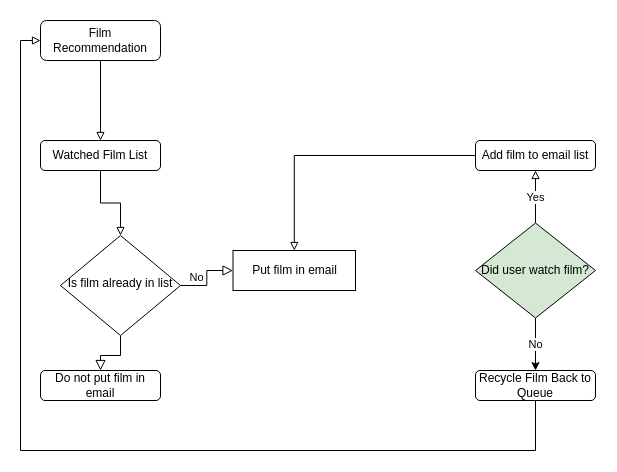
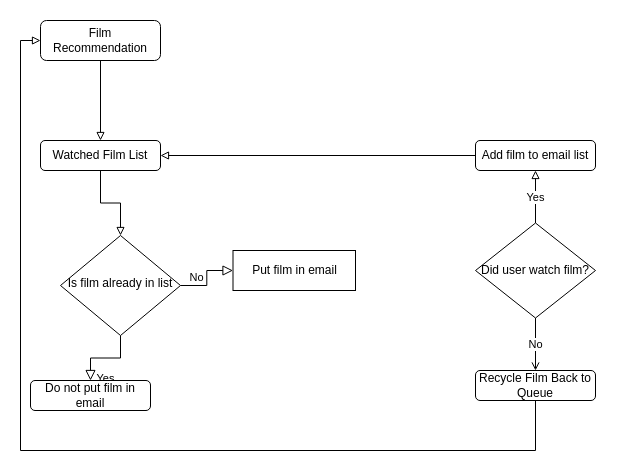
  <mxCell id="0" />
  <mxCell id="1" parent="0" />
  <mxCell id="2" style="edgeStyle=orthogonalEdgeStyle;rounded=0;orthogonalLoop=1;jettySize=auto;html=1;entryX=0.5;entryY=0;entryDx=0;entryDy=0;endArrow=block;endFill=0;" edge="1" parent="1" source="3" target="9"><mxGeometry relative="1" as="geometry" /></mxCell>
  <mxCell id="3" value="Film Recommendation" style="rounded=1;whiteSpace=wrap;html=1;fontSize=12;glass=0;strokeWidth=1;shadow=0;" parent="1" vertex="1"><mxGeometry x="40" y="20" width="120" height="40" as="geometry" /></mxCell>
  <mxCell id="4" value="Yes" style="rounded=0;html=1;jettySize=auto;orthogonalLoop=1;fontSize=11;endArrow=block;endFill=0;endSize=8;strokeWidth=1;shadow=0;labelBackgroundColor=none;edgeStyle=orthogonalEdgeStyle;entryX=0.5;entryY=0;entryDx=0;entryDy=0;" parent="1" source="6" target="10" edge="1"><mxGeometry y="20" relative="1" as="geometry"><mxPoint as="offset" /><mxPoint x="100" y="355" as="targetPoint" /></mxGeometry></mxCell>
  <mxCell id="5" value="No" style="edgeStyle=orthogonalEdgeStyle;rounded=0;html=1;jettySize=auto;orthogonalLoop=1;fontSize=11;endArrow=block;endFill=0;endSize=8;strokeWidth=1;shadow=0;labelBackgroundColor=none;" parent="1" source="6" target="7" edge="1"><mxGeometry y="10" relative="1" as="geometry"><mxPoint as="offset" /></mxGeometry></mxCell>
  <mxCell id="6" value="Is film already in list" style="rhombus;whiteSpace=wrap;html=1;shadow=0;fontFamily=Helvetica;fontSize=12;align=center;strokeWidth=1;spacing=6;spacingTop=-4;" parent="1" vertex="1"><mxGeometry x="60" y="235" width="120" height="100" as="geometry" /></mxCell>
  <mxCell id="7" value="Put film in email" style="whiteSpace=wrap;html=1;fontSize=12;glass=0;strokeWidth=1;shadow=0;rounded=0;" parent="1" vertex="1"><mxGeometry x="232.5" y="250" width="122.5" height="40" as="geometry" /></mxCell>
  <mxCell id="8" style="edgeStyle=orthogonalEdgeStyle;rounded=0;orthogonalLoop=1;jettySize=auto;html=1;entryX=0.5;entryY=0;entryDx=0;entryDy=0;endArrow=block;endFill=0;" edge="1" parent="1" source="9" target="6"><mxGeometry relative="1" as="geometry" /></mxCell>
  <mxCell id="9" value="Watched Film List" style="rounded=1;whiteSpace=wrap;html=1;" vertex="1" parent="1"><mxGeometry x="40" y="140" width="120" height="30" as="geometry" /></mxCell>
- <mxCell id="10" value="Do not put film in email" style="rounded=1;whiteSpace=wrap;html=1;" vertex="1" parent="1"><mxGeometry x="40" y="370" width="120" height="30" as="geometry" /></mxCell>
+ <mxCell id="10" value="Do not put film in email" style="rounded=1;whiteSpace=wrap;html=1;" vertex="1" parent="1"><mxGeometry x="30" y="380" width="120" height="30" as="geometry" /></mxCell>
  <mxCell id="11" value="Yes" style="edgeStyle=orthogonalEdgeStyle;rounded=0;orthogonalLoop=1;jettySize=auto;html=1;entryX=0.5;entryY=1;entryDx=0;entryDy=0;endArrow=block;endFill=0;" edge="1" parent="1" source="13" target="15"><mxGeometry relative="1" as="geometry" /></mxCell>
- <mxCell id="12" value="No" style="edgeStyle=orthogonalEdgeStyle;rounded=0;orthogonalLoop=1;jettySize=auto;html=1;entryX=0.5;entryY=0;entryDx=0;entryDy=0;" edge="1" parent="1" source="13" target="17"><mxGeometry relative="1" as="geometry" /></mxCell>
- <mxCell id="13" value="Did user watch film?" style="rhombus;whiteSpace=wrap;html=1;fillColor=#d5e8d4;" vertex="1" parent="1"><mxGeometry x="475" y="222.5" width="120" height="95" as="geometry" /></mxCell>
- <mxCell id="14" style="edgeStyle=orthogonalEdgeStyle;rounded=0;orthogonalLoop=1;jettySize=auto;html=1;endArrow=block;endFill=0;" edge="1" parent="1" source="15" target="7"><mxGeometry relative="1" as="geometry" /></mxCell>
+ <mxCell id="12" value="No" style="edgeStyle=orthogonalEdgeStyle;rounded=0;orthogonalLoop=1;jettySize=auto;html=1;entryX=0.5;entryY=0;entryDx=0;entryDy=0;endArrow=open;" edge="1" parent="1" source="13" target="17"><mxGeometry relative="1" as="geometry" /></mxCell>
+ <mxCell id="13" value="Did user watch film?" style="rhombus;whiteSpace=wrap;html=1;" vertex="1" parent="1"><mxGeometry x="475" y="222.5" width="120" height="95" as="geometry" /></mxCell>
+ <mxCell id="14" style="edgeStyle=orthogonalEdgeStyle;rounded=0;orthogonalLoop=1;jettySize=auto;html=1;entryX=1;entryY=0.5;entryDx=0;entryDy=0;endArrow=block;endFill=0;" edge="1" parent="1" source="15" target="9"><mxGeometry relative="1" as="geometry" /></mxCell>
  <mxCell id="15" value="Add film to email list" style="rounded=1;whiteSpace=wrap;html=1;" vertex="1" parent="1"><mxGeometry x="475" y="140" width="120" height="30" as="geometry" /></mxCell>
  <mxCell id="16" style="edgeStyle=orthogonalEdgeStyle;rounded=0;orthogonalLoop=1;jettySize=auto;html=1;entryX=0;entryY=0.5;entryDx=0;entryDy=0;endArrow=block;endFill=0;" edge="1" parent="1" source="17" target="3"><mxGeometry relative="1" as="geometry"><mxPoint x="535" y="580" as="targetPoint" /><Array as="points"><mxPoint x="535" y="450" /><mxPoint x="20" y="450" /><mxPoint x="20" y="40" /></Array></mxGeometry></mxCell>
  <mxCell id="17" value="Recycle Film Back to Queue" style="rounded=1;whiteSpace=wrap;html=1;" vertex="1" parent="1"><mxGeometry x="475" y="370" width="120" height="30" as="geometry" /></mxCell>
